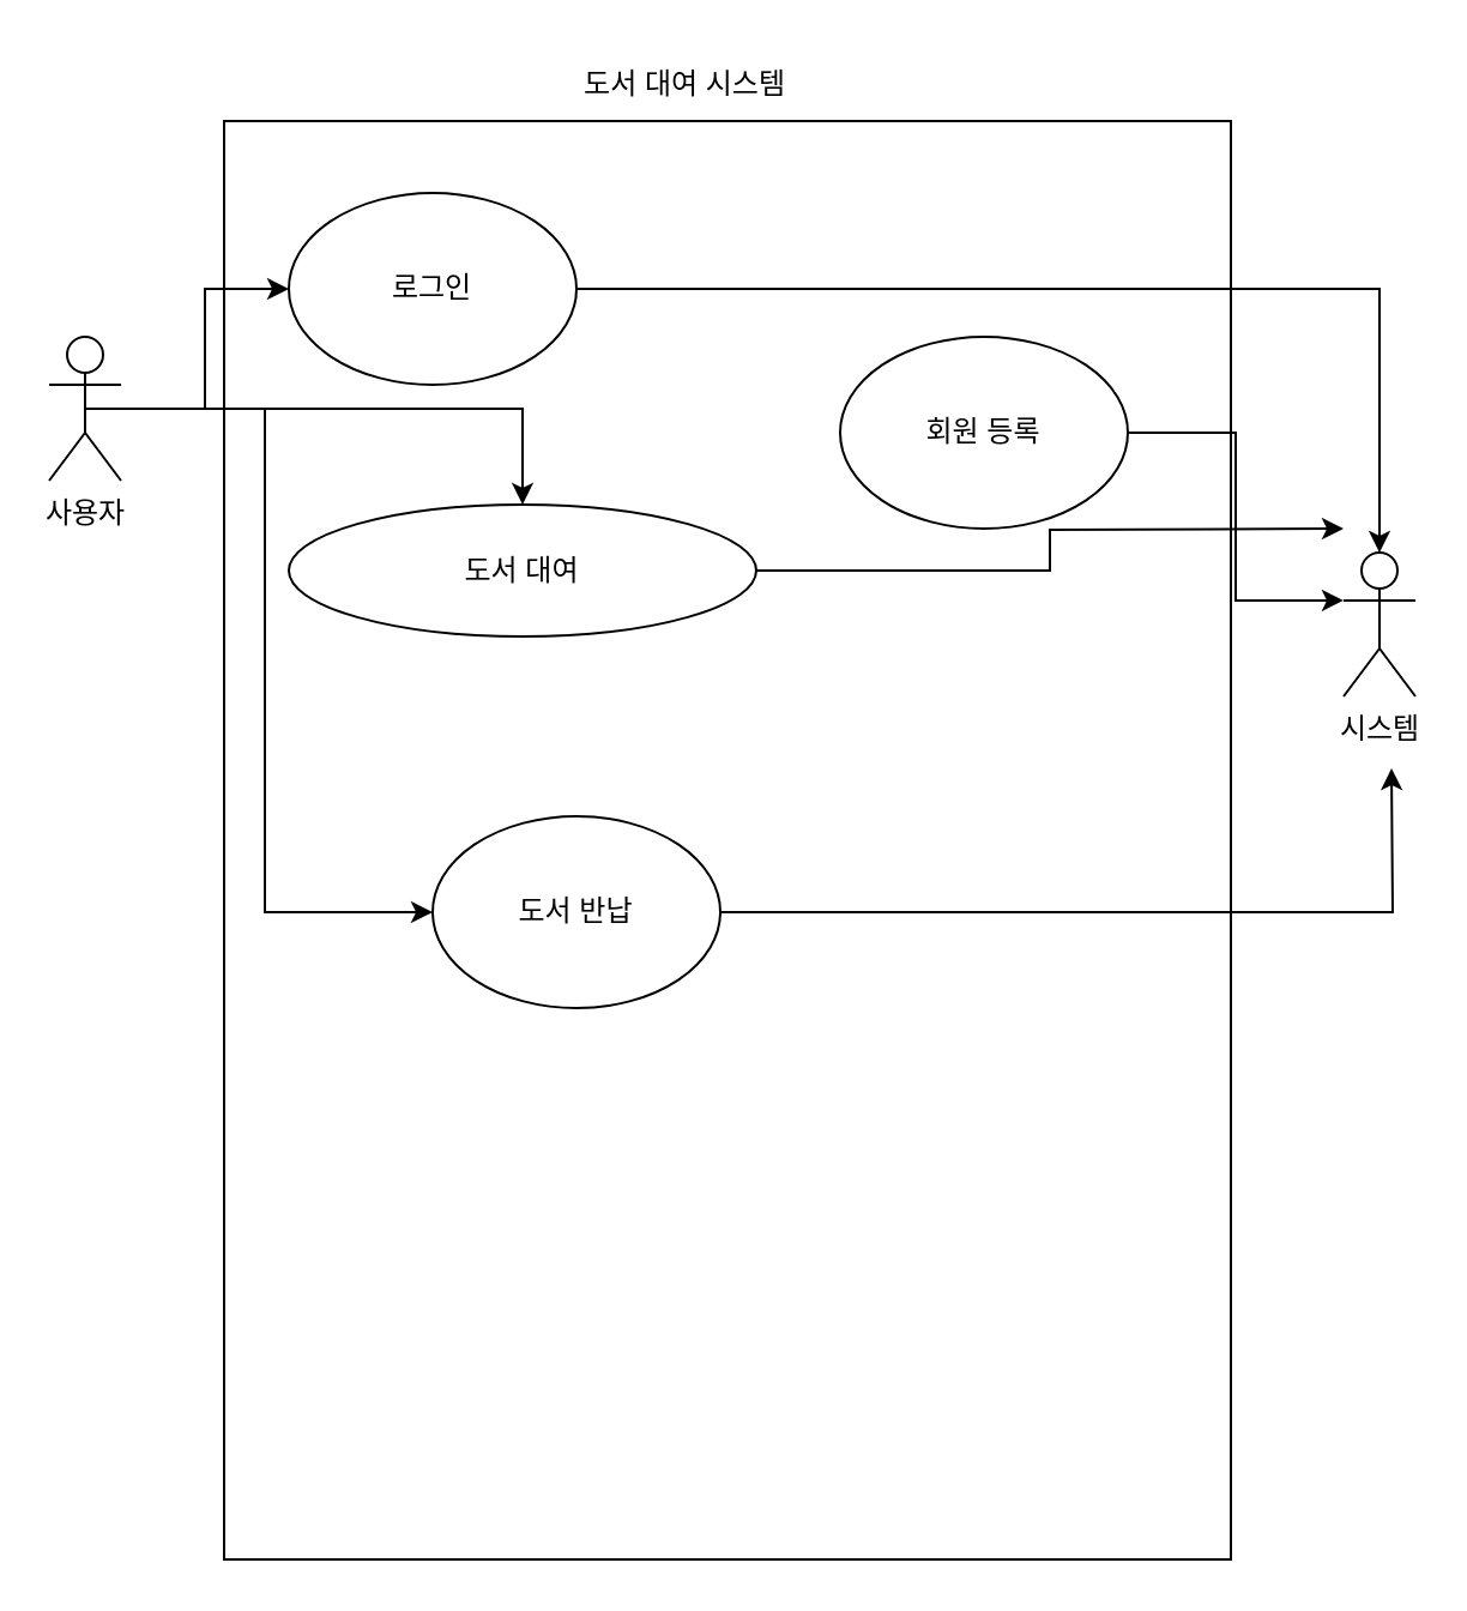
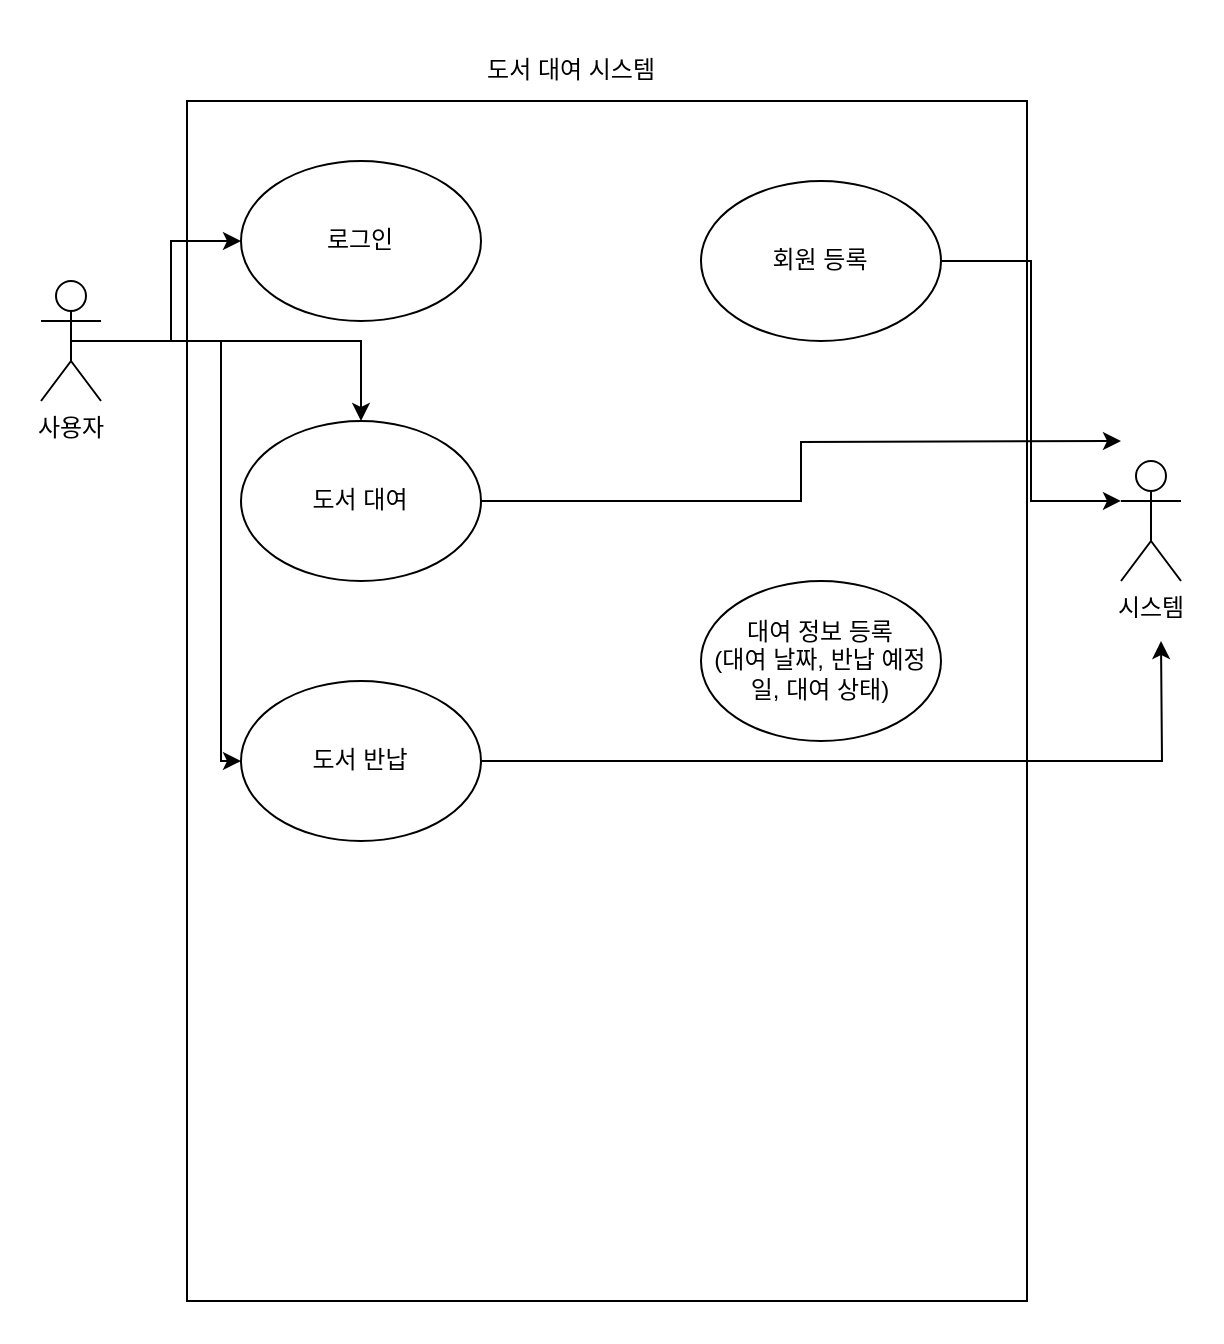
  <mxCell id="0" />
  <mxCell id="1" parent="0" />
  <mxCell id="2" value="" style="rounded=0;whiteSpace=wrap;html=1;" vertex="1" parent="1"><mxGeometry x="93" y="50" width="420" height="600" as="geometry" /></mxCell>
  <mxCell id="3" value="도서 대여 시스템" style="text;html=1;align=center;verticalAlign=middle;resizable=0;points=[];autosize=1;strokeColor=none;fillColor=none;" vertex="1" parent="1"><mxGeometry x="230" y="20" width="110" height="30" as="geometry" /></mxCell>
  <mxCell id="4" style="edgeStyle=orthogonalEdgeStyle;rounded=0;orthogonalLoop=1;jettySize=auto;html=1;entryX=0;entryY=0.5;entryDx=0;entryDy=0;" edge="1" parent="1" source="7" target="12"><mxGeometry relative="1" as="geometry" /></mxCell>
  <mxCell id="5" style="edgeStyle=orthogonalEdgeStyle;rounded=0;orthogonalLoop=1;jettySize=auto;html=1;" edge="1" parent="1" source="7" target="11"><mxGeometry relative="1" as="geometry" /></mxCell>
  <mxCell id="6" style="edgeStyle=orthogonalEdgeStyle;rounded=0;orthogonalLoop=1;jettySize=auto;html=1;exitX=0.5;exitY=0.5;exitDx=0;exitDy=0;exitPerimeter=0;" edge="1" parent="1" source="7" target="14"><mxGeometry relative="1" as="geometry"><Array as="points"><mxPoint x="110" y="170" /><mxPoint x="110" y="380" /></Array></mxGeometry></mxCell>
  <mxCell id="7" value="사용자" style="shape=umlActor;verticalLabelPosition=bottom;verticalAlign=top;html=1;outlineConnect=0;" vertex="1" parent="1"><mxGeometry x="20" y="140" width="30" height="60" as="geometry" /></mxCell>
  <mxCell id="8" value="시스템" style="shape=umlActor;verticalLabelPosition=bottom;verticalAlign=top;html=1;outlineConnect=0;" vertex="1" parent="1"><mxGeometry x="560" y="230" width="30" height="60" as="geometry" /></mxCell>
+ <mxCell id="9" value="대여 정보 등록&lt;div&gt;(대여 날짜, 반납 예정일, 대여 상태)&lt;/div&gt;" style="ellipse;whiteSpace=wrap;html=1;" vertex="1" parent="1"><mxGeometry x="350" y="290" width="120" height="80" as="geometry" /></mxCell>
  <mxCell id="10" style="edgeStyle=orthogonalEdgeStyle;rounded=0;orthogonalLoop=1;jettySize=auto;html=1;" edge="1" parent="1" source="11"><mxGeometry relative="1" as="geometry"><mxPoint x="560" y="220" as="targetPoint" /></mxGeometry></mxCell>
- <mxCell id="11" value="도서 대여" style="ellipse;whiteSpace=wrap;html=1;" vertex="1" parent="1"><mxGeometry x="120" y="210" width="195" height="55" as="geometry" /></mxCell>
+ <mxCell id="11" value="도서 대여" style="ellipse;whiteSpace=wrap;html=1;" vertex="1" parent="1"><mxGeometry x="120" y="210" width="120" height="80" as="geometry" /></mxCell>
  <mxCell id="12" value="로그인" style="ellipse;whiteSpace=wrap;html=1;" vertex="1" parent="1"><mxGeometry x="120" y="80" width="120" height="80" as="geometry" /></mxCell>
  <mxCell id="13" style="edgeStyle=orthogonalEdgeStyle;rounded=0;orthogonalLoop=1;jettySize=auto;html=1;exitX=1;exitY=0.5;exitDx=0;exitDy=0;" edge="1" parent="1" source="14"><mxGeometry relative="1" as="geometry"><mxPoint x="580" y="320" as="targetPoint" /></mxGeometry></mxCell>
- <mxCell id="14" value="도서 반납" style="ellipse;whiteSpace=wrap;html=1;" vertex="1" parent="1"><mxGeometry x="180" y="340" width="120" height="80" as="geometry" /></mxCell>
+ <mxCell id="14" value="도서 반납" style="ellipse;whiteSpace=wrap;html=1;" vertex="1" parent="1"><mxGeometry x="120" y="340" width="120" height="80" as="geometry" /></mxCell>
  <mxCell id="15" style="edgeStyle=orthogonalEdgeStyle;rounded=0;orthogonalLoop=1;jettySize=auto;html=1;entryX=0;entryY=0.333;entryDx=0;entryDy=0;entryPerimeter=0;" edge="1" parent="1" source="16" target="8"><mxGeometry relative="1" as="geometry"><mxPoint x="550" y="260" as="targetPoint" /></mxGeometry></mxCell>
- <mxCell id="16" value="회원 등록" style="ellipse;whiteSpace=wrap;html=1;" vertex="1" parent="1"><mxGeometry x="350" y="140" width="120" height="80" as="geometry" /></mxCell>
- <mxCell id="17" style="edgeStyle=orthogonalEdgeStyle;rounded=0;orthogonalLoop=1;jettySize=auto;html=1;exitX=1;exitY=0.5;exitDx=0;exitDy=0;entryX=0.5;entryY=0;entryDx=0;entryDy=0;entryPerimeter=0;" edge="1" parent="1" source="12" target="8"><mxGeometry relative="1" as="geometry" /></mxCell>
+ <mxCell id="16" value="회원 등록" style="ellipse;whiteSpace=wrap;html=1;" vertex="1" parent="1"><mxGeometry x="350" y="90" width="120" height="80" as="geometry" /></mxCell>
